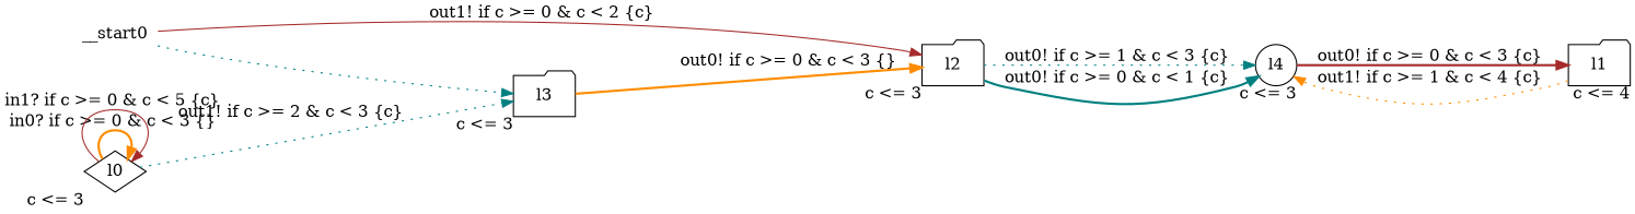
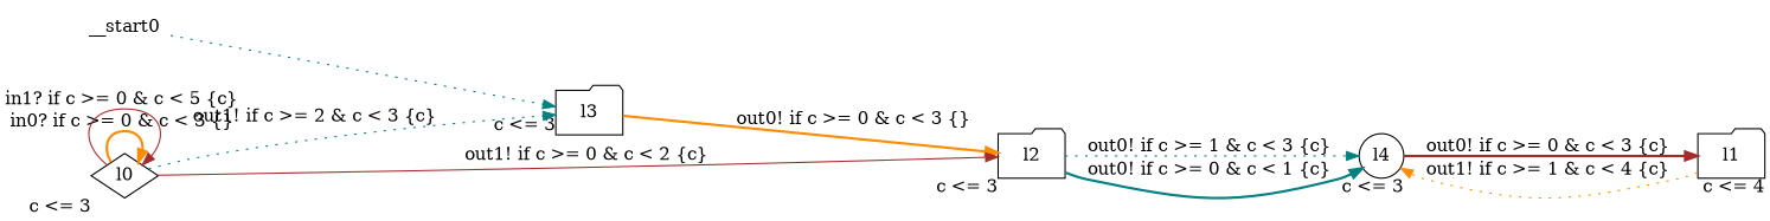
  digraph {
    rankdir=LR
    node [shape=folder margin=0 xlabel="c <= 3"]
    edge [color=teal style=dotted]
    __start0 [shape=none margin="" xlabel=""]
    n2 [label=l3]
    n3 [label=l0 shape=diamond]
    n4 [label=l2]
    n5 [label=l4 shape=circle]
    n6 [label=l1 xlabel="c <= 4"]
    __start0 -> n2
    n2 -> n4 [color=darkorange label="out0! if c >= 0 & c < 3 {} " style=bold]
    n3 -> n2 [label="out1! if c >= 2 & c < 3 {c} "]
    n3 -> n3 [color=darkorange label="in0? if c >= 0 & c < 3 {} " style=bold]
    n3 -> n3 [color=brown label="in1? if c >= 0 & c < 5 {c} " style=solid]
-   __start0 -> n4 [color=brown label="out1! if c >= 0 & c < 2 {c} " style=solid]
+   n3 -> n4 [color=brown label="out1! if c >= 0 & c < 2 {c} " style=solid]
    n4 -> n5 [label="out0! if c >= 1 & c < 3 {c} "]
    n4 -> n5 [label="out0! if c >= 0 & c < 1 {c} " style=bold]
    n5 -> n6 [color=brown label="out0! if c >= 0 & c < 3 {c} " style=bold]
    n6 -> n5 [color=darkorange label="out1! if c >= 1 & c < 4 {c} "]
  }
